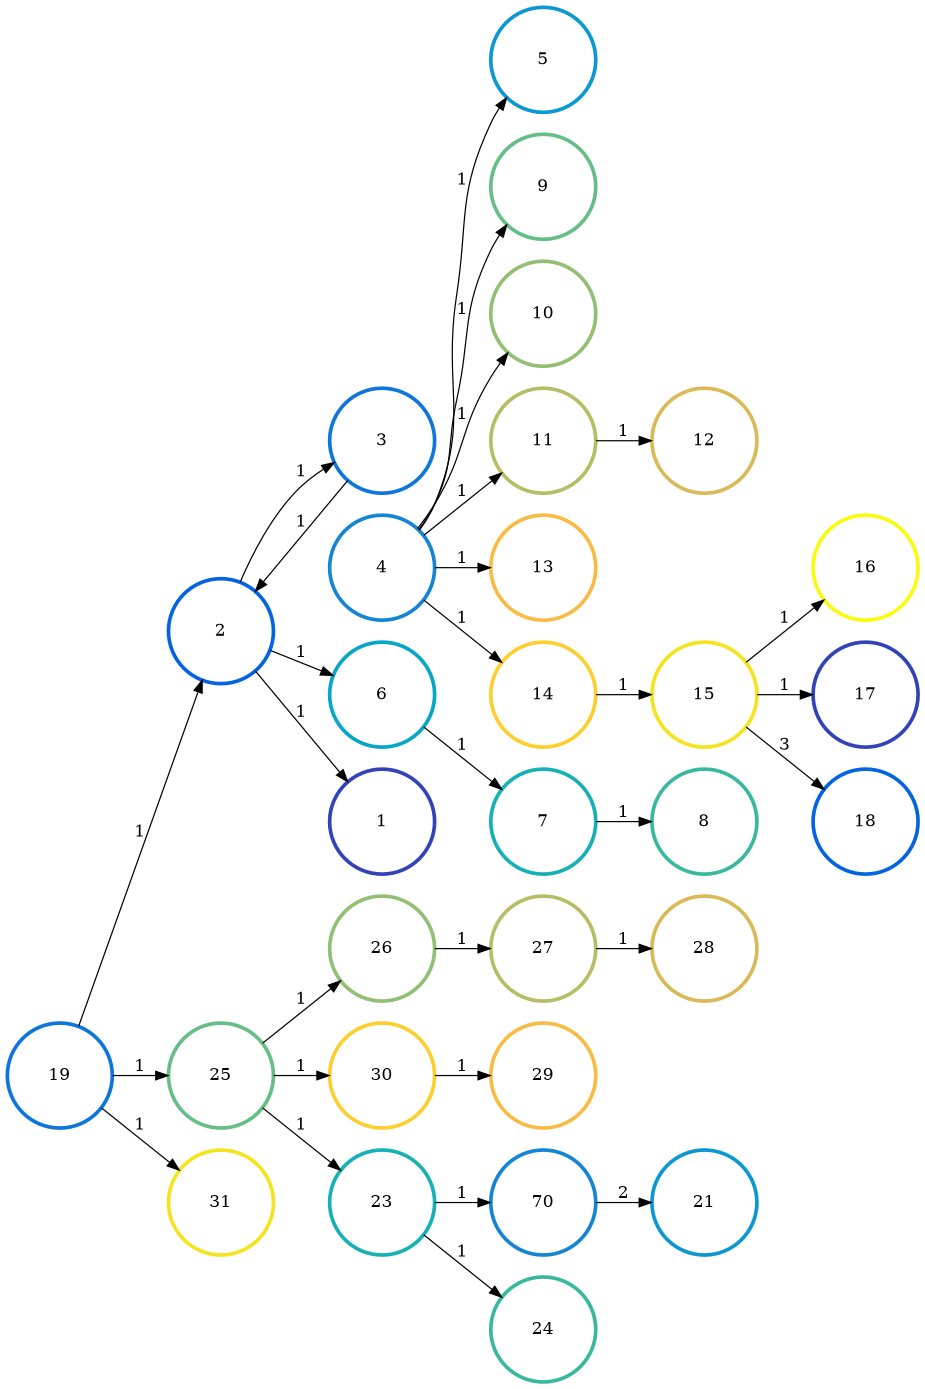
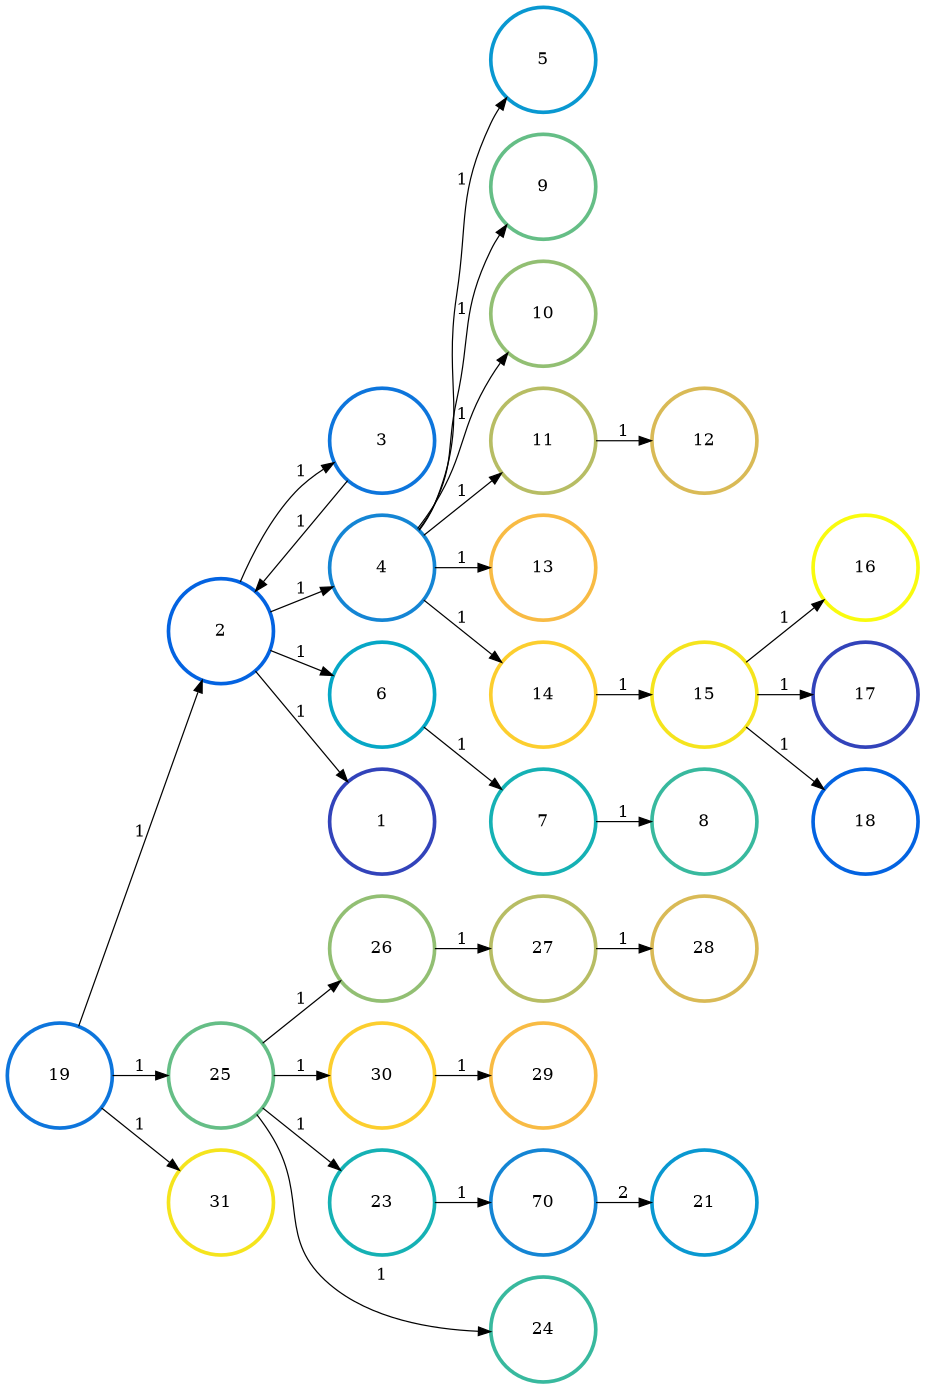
  digraph {
    rankdir=LR
    node [color="#3243BA" penwidth=3]
    edge [color=black penwidth=1]
    n1 [height=1.2 label=1 width=1.2]
    n2 [color="#0363E1" height=1.2 label=2 width=1.2]
    n3 [color="#0D75DC" height=1.2 label=3 width=1.2]
    n4 [color="#1485D4" height=1.2 label=4 width=1.2]
    n5 [color="#06A7C6" height=1.2 label=6 width=1.2]
    n6 [color="#0998D1" height=1.2 label=5 width=1.2]
    n7 [color="#65BE86" height=1.2 label=9 width=1.2]
    n8 [color="#92BF73" height=1.2 label=10 width=1.2]
    n9 [color="#B7BD64" height=1.2 label=11 width=1.2]
    n10 [color="#F8BB44" height=1.2 label=13 width=1.2]
    n11 [color="#FCCE2E" height=1.2 label=14 width=1.2]
    n12 [color="#15B1B4" height=1.2 label=7 width=1.2]
    n13 [color="#D9BA56" height=1.2 label=12 width=1.2]
    n14 [color="#F5E41D" height=1.2 label=15 width=1.2]
    n15 [color="#38B99E" height=1.2 label=8 width=1.2]
    n16 [color="#F9FB0E" height=1.2 label=16 width=1.2]
    n17 [height=1.2 label=17 width=1.2]
    n18 [color="#0363E1" height=1.2 label=18 width=1.2]
    n19 [color="#0D75DC" height=1.2 label=19 width=1.2]
    n20 [color="#65BE86" height=1.2 label=25 width=1.2]
    n21 [color="#F5E41D" height=1.2 label=31 width=1.2]
    n22 [color="#FCCE2E" height=1.2 label=30 width=1.2]
    n23 [color="#15B1B4" height=1.2 label=23 width=1.2]
    n24 [color="#38B99E" height=1.2 label=24 width=1.2]
    n25 [color="#92BF73" height=1.2 label=26 width=1.2]
    n26 [color="#F8BB44" height=1.2 label=29 width=1.2]
    n27 [color="#1485D4" height=1.2 label=70 width=1.2]
    n28 [color="#0998D1" height=1.2 label=21 width=1.2]
    n29 [color="#B7BD64" height=1.2 label=27 width=1.2]
    n30 [color="#D9BA56" height=1.2 label=28 width=1.2]
    n2 -> n1 [label=1]
    n2 -> n3 [label=1]
+   n2 -> n4 [label=1]
    n2 -> n5 [label=1]
    n3 -> n2 [label=1]
    n4 -> n6 [label=1]
    n4 -> n7 [label=1]
    n4 -> n8 [label=1]
    n4 -> n9 [label=1]
    n4 -> n10 [label=1]
    n4 -> n11 [label=1]
    n5 -> n12 [label=1]
    n9 -> n13 [label=1]
    n11 -> n14 [label=1]
    n12 -> n15 [label=1]
    n14 -> n16 [label=1]
    n14 -> n17 [label=1]
-   n14 -> n18 [label=3]
+   n14 -> n18 [label=1]
    n19 -> n2 [label=1]
    n19 -> n20 [label=1]
    n19 -> n21 [label=1]
    n20 -> n22 [label=1]
    n20 -> n23 [label=1]
-   n23 -> n24 [label=1]
+   n20 -> n24 [label=1]
    n20 -> n25 [label=1]
    n22 -> n26 [label=1]
    n23 -> n27 [label=1]
    n25 -> n29 [label=1]
    n27 -> n28 [label=2]
    n29 -> n30 [label=1]
  }
